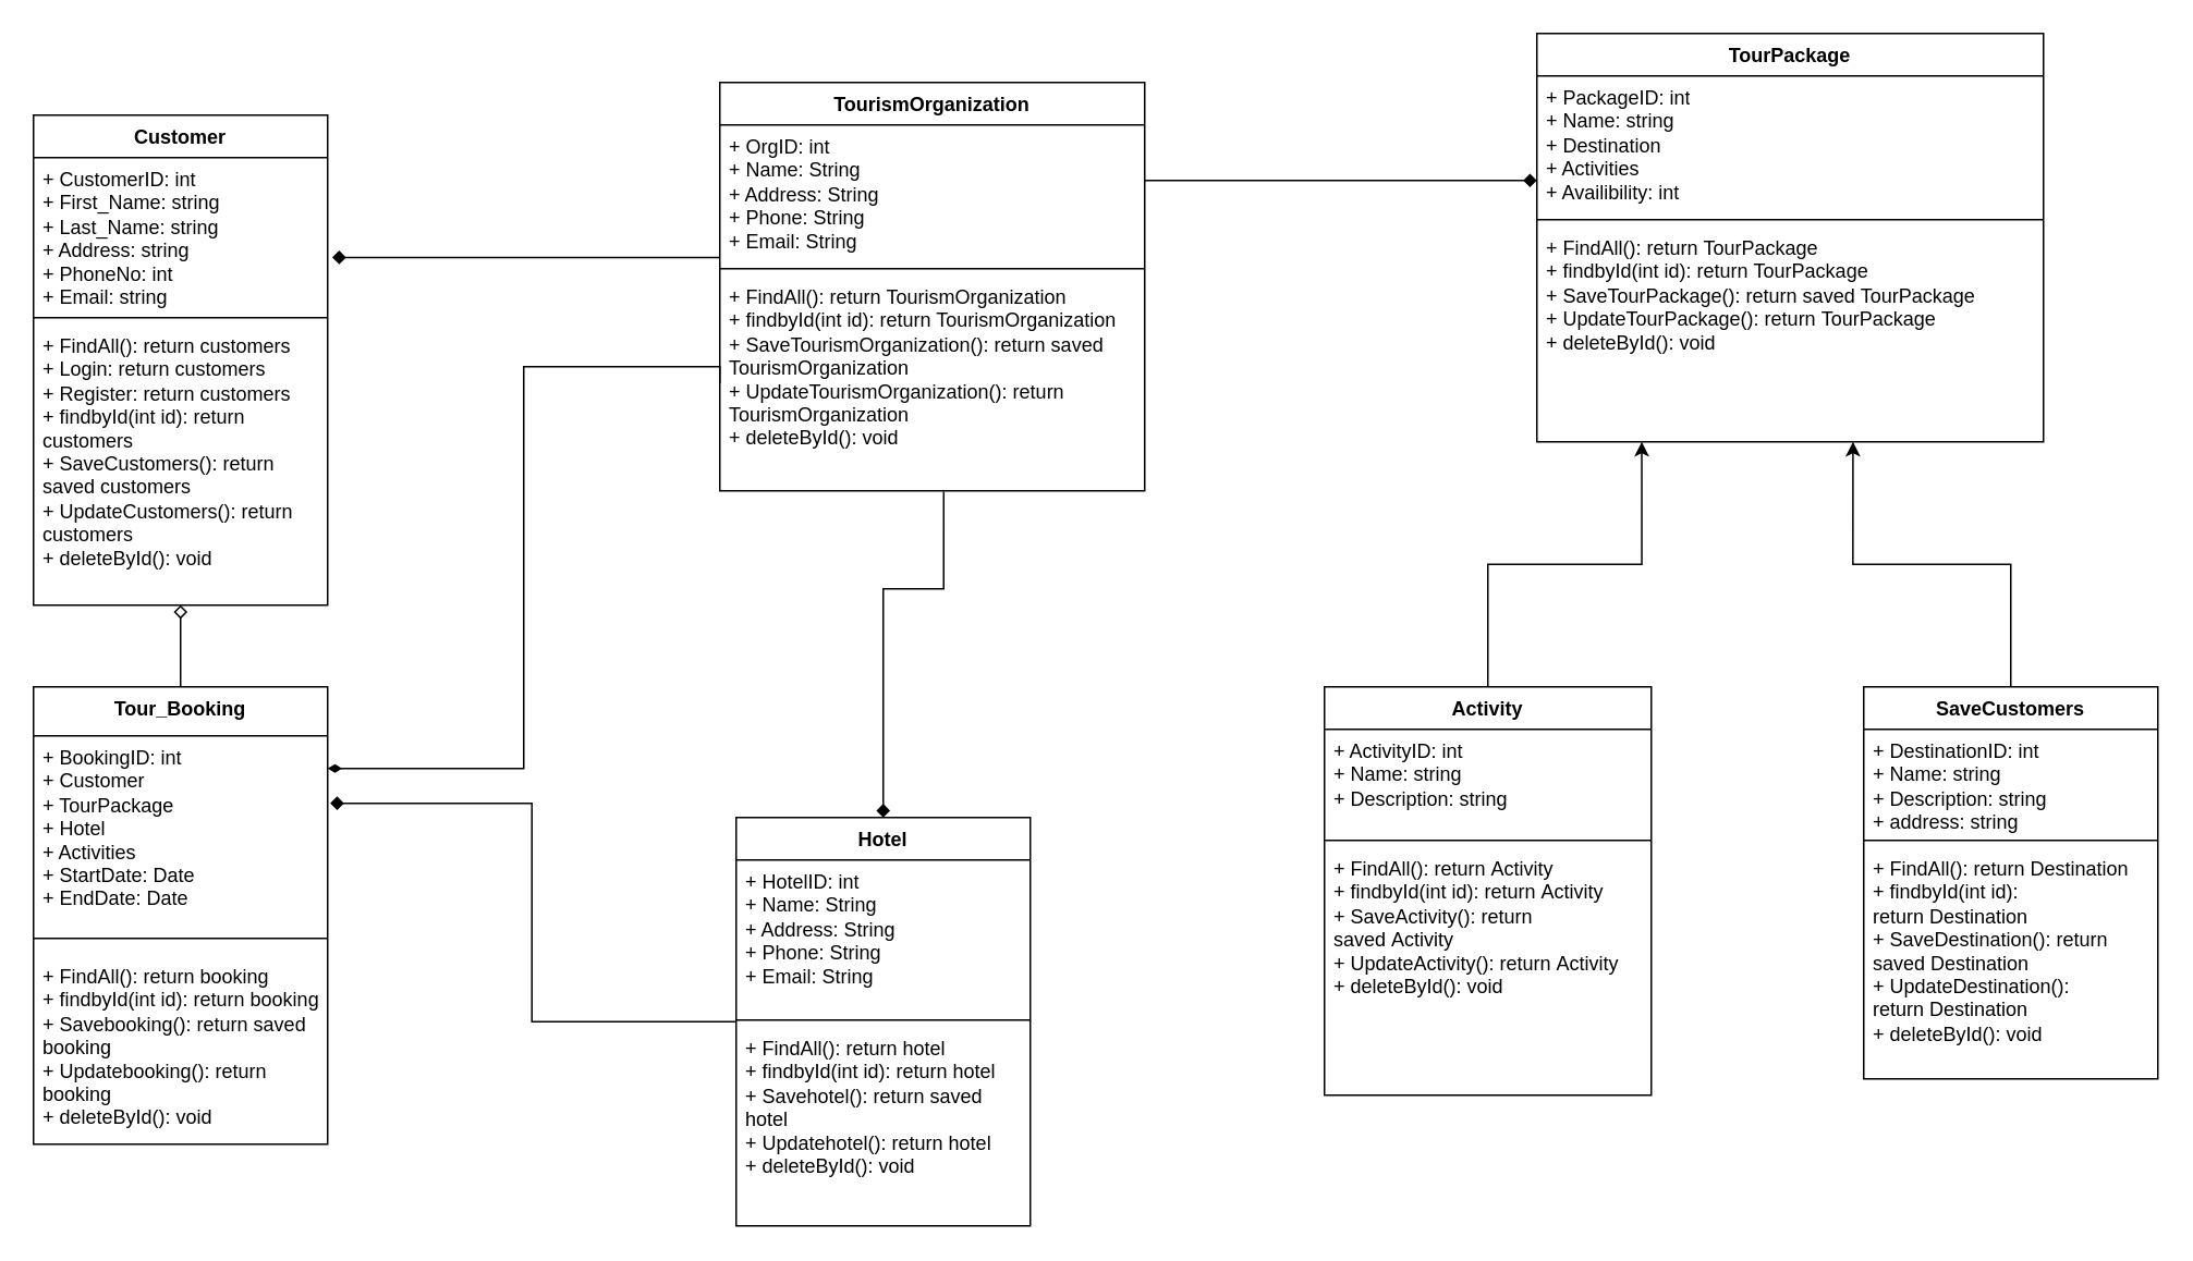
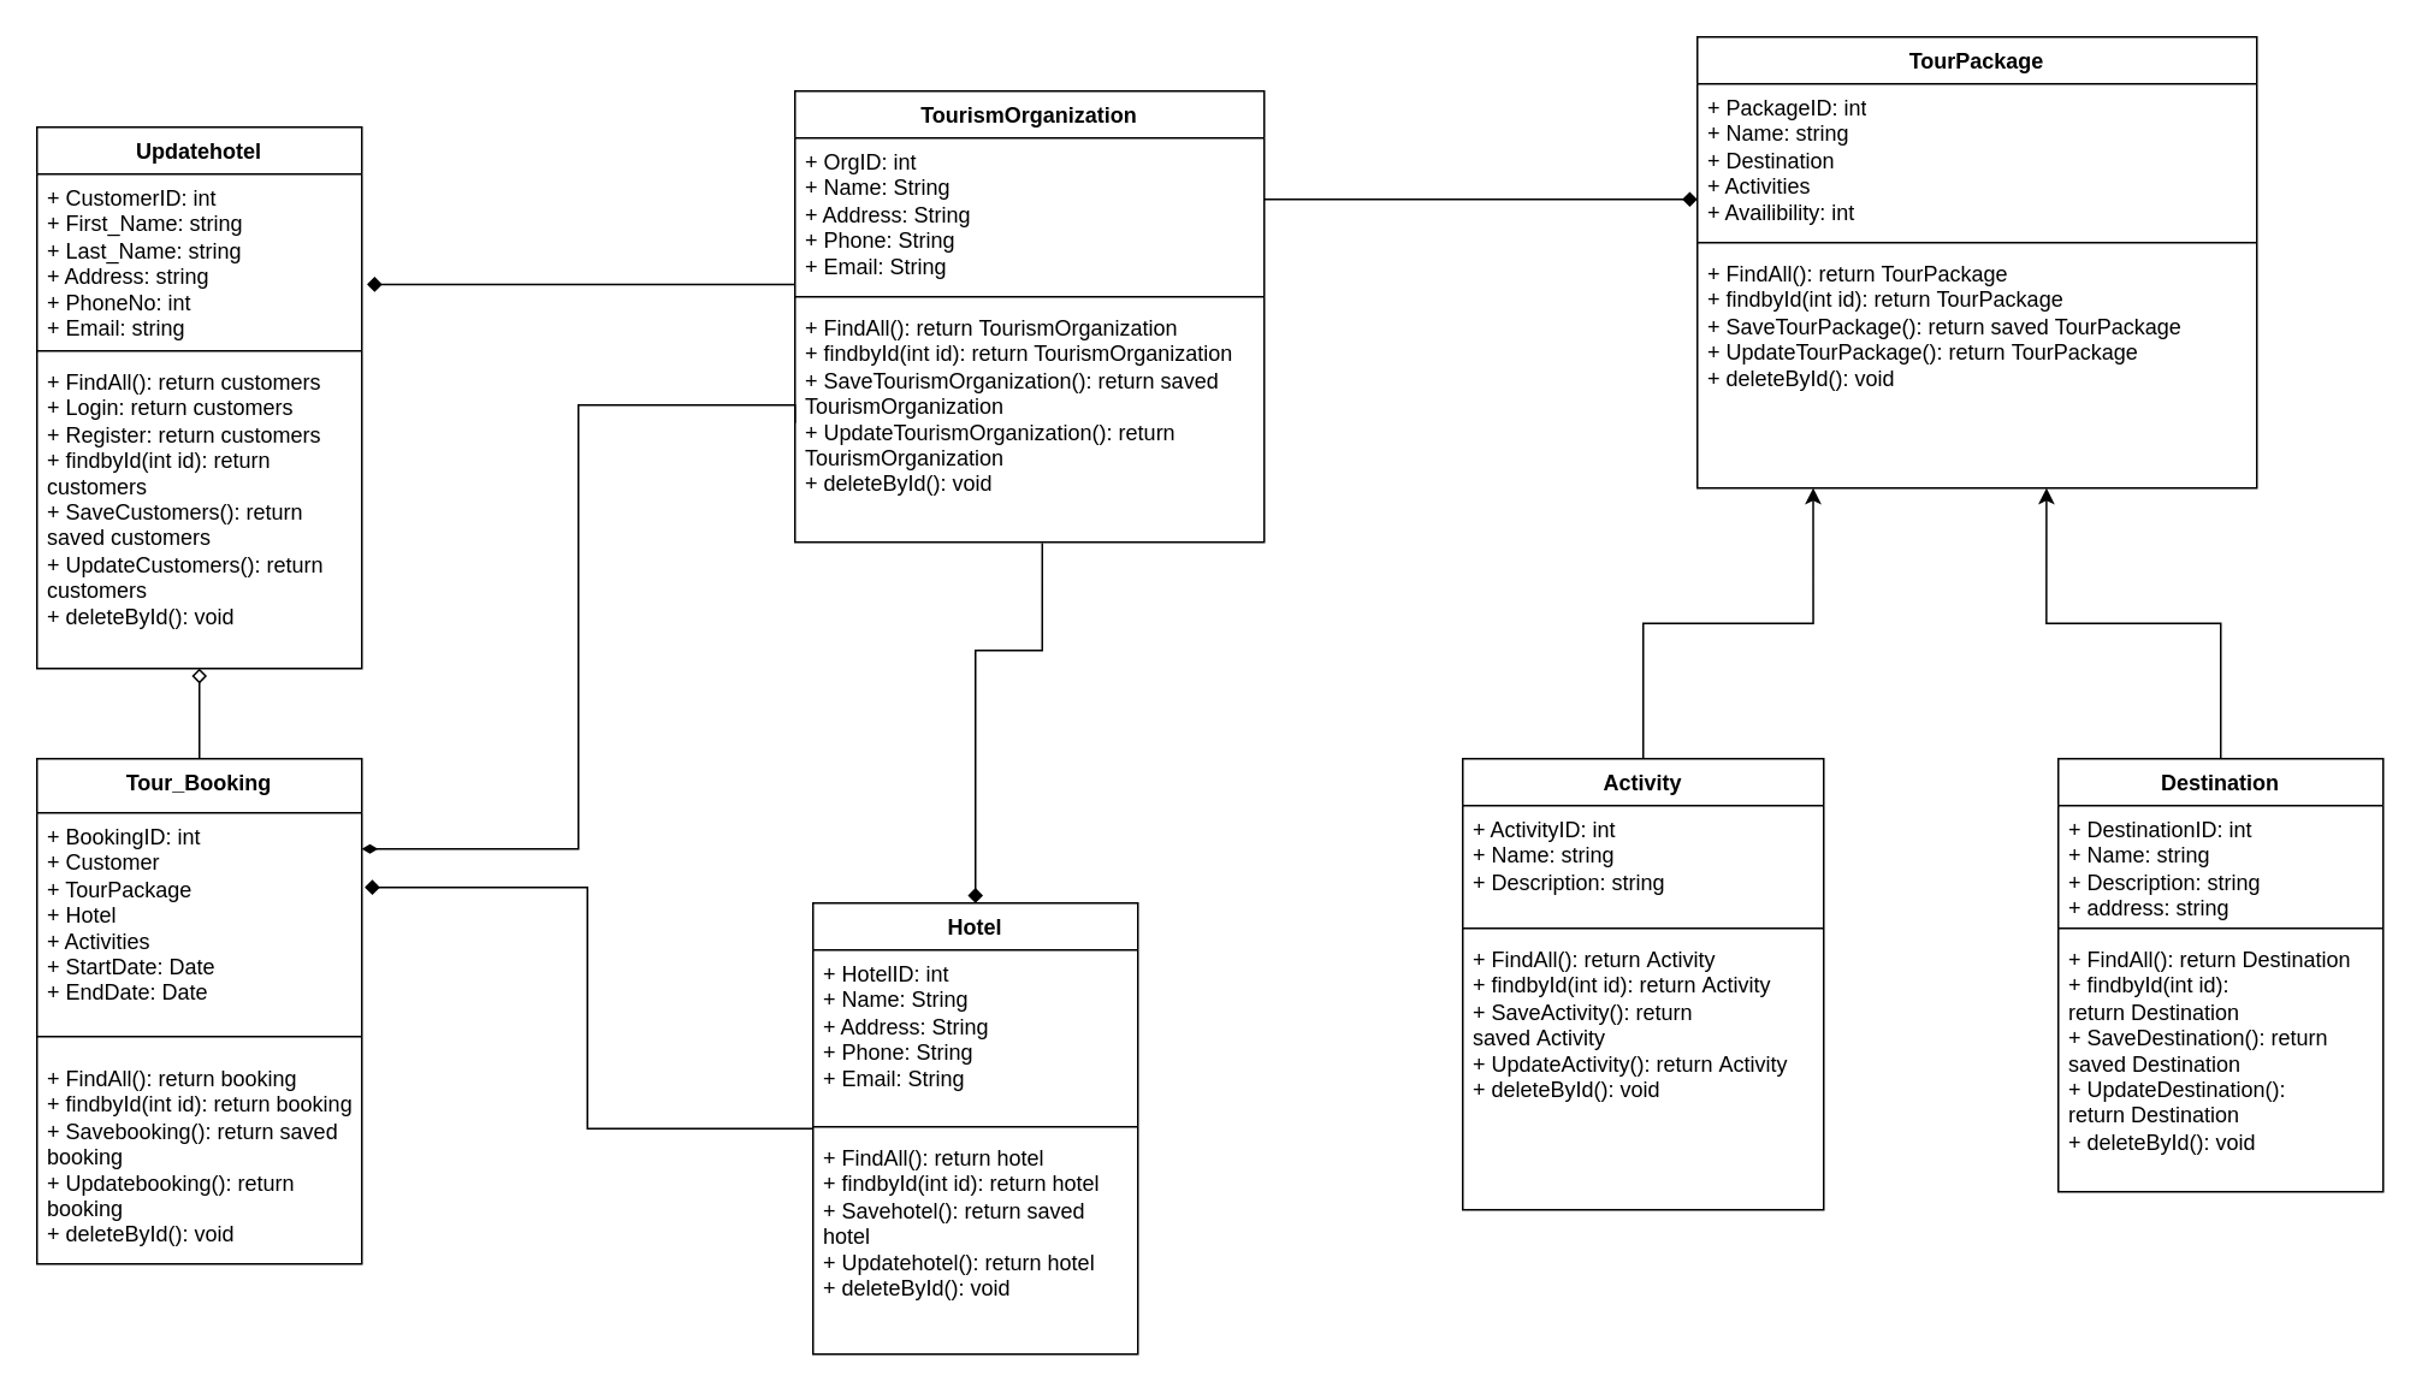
  <mxCell id="0" />
  <mxCell id="1" parent="0" />
- <mxCell id="2" value="Customer" style="swimlane;fontStyle=1;align=center;verticalAlign=top;childLayout=stackLayout;horizontal=1;startSize=26;horizontalStack=0;resizeParent=1;resizeParentMax=0;resizeLast=0;collapsible=1;marginBottom=0;whiteSpace=wrap;html=1;" parent="1" vertex="1"><mxGeometry x="20" y="70" width="180" height="300" as="geometry"><mxRectangle x="100" y="80" width="100" height="30" as="alternateBounds" /></mxGeometry></mxCell>
+ <mxCell id="2" value="Updatehotel" style="swimlane;fontStyle=1;align=center;verticalAlign=top;childLayout=stackLayout;horizontal=1;startSize=26;horizontalStack=0;resizeParent=1;resizeParentMax=0;resizeLast=0;collapsible=1;marginBottom=0;whiteSpace=wrap;html=1;" parent="1" vertex="1"><mxGeometry x="20" y="70" width="180" height="300" as="geometry"><mxRectangle x="100" y="80" width="100" height="30" as="alternateBounds" /></mxGeometry></mxCell>
  <mxCell id="3" value="+ CustomerID: int&lt;br&gt;+ First_Name: string&lt;br&gt;+ Last_Name: string&lt;br&gt;+ Address: string&lt;br&gt;+ PhoneNo: int&lt;br&gt;+ Email: string" style="text;strokeColor=none;fillColor=none;align=left;verticalAlign=top;spacingLeft=4;spacingRight=4;overflow=hidden;rotatable=0;points=[[0,0.5],[1,0.5]];portConstraint=eastwest;whiteSpace=wrap;html=1;" parent="2" vertex="1"><mxGeometry y="26" width="180" height="94" as="geometry" /></mxCell>
  <mxCell id="4" value="" style="line;strokeWidth=1;fillColor=none;align=left;verticalAlign=middle;spacingTop=-1;spacingLeft=3;spacingRight=3;rotatable=0;labelPosition=right;points=[];portConstraint=eastwest;strokeColor=inherit;" parent="2" vertex="1"><mxGeometry y="120" width="180" height="8" as="geometry" /></mxCell>
  <mxCell id="5" value="+ FindAll(): return customers&lt;br&gt;+ Login: return customers&lt;br&gt;+ Register: return customers&lt;br&gt;+ findbyId(int id): return customers&lt;br&gt;+ SaveCustomers(): return saved customers&lt;br&gt;+ UpdateCustomers(): return customers&lt;br&gt;+ deleteById(): void" style="text;strokeColor=none;fillColor=none;align=left;verticalAlign=top;spacingLeft=4;spacingRight=4;overflow=hidden;rotatable=0;points=[[0,0.5],[1,0.5]];portConstraint=eastwest;whiteSpace=wrap;html=1;" parent="2" vertex="1"><mxGeometry y="128" width="180" height="172" as="geometry" /></mxCell>
  <mxCell id="6" style="edgeStyle=orthogonalEdgeStyle;rounded=0;orthogonalLoop=1;jettySize=auto;html=1;entryX=0.5;entryY=1;entryDx=0;entryDy=0;entryPerimeter=0;endArrow=diamond;endFill=0;" parent="1" source="7" target="5" edge="1"><mxGeometry relative="1" as="geometry" /></mxCell>
  <mxCell id="7" value="Tour_Booking" style="swimlane;fontStyle=1;align=center;verticalAlign=top;childLayout=stackLayout;horizontal=1;startSize=30;horizontalStack=0;resizeParent=1;resizeParentMax=0;resizeLast=0;collapsible=1;marginBottom=0;whiteSpace=wrap;html=1;" parent="1" vertex="1"><mxGeometry x="20" y="420" width="180" height="280" as="geometry"><mxRectangle x="100" y="80" width="100" height="30" as="alternateBounds" /></mxGeometry></mxCell>
  <mxCell id="8" value="+ BookingID: int&lt;br&gt;+ Customer&lt;br&gt;+ TourPackage&lt;br&gt;+ Hotel&lt;br&gt;+ Activities&lt;br&gt;+ StartDate: Date&lt;br&gt;+ EndDate: Date" style="text;strokeColor=none;fillColor=none;align=left;verticalAlign=top;spacingLeft=4;spacingRight=4;overflow=hidden;rotatable=0;points=[[0,0.5],[1,0.5]];portConstraint=eastwest;whiteSpace=wrap;html=1;" parent="7" vertex="1"><mxGeometry y="30" width="180" height="114" as="geometry" /></mxCell>
  <mxCell id="9" value="" style="line;strokeWidth=1;fillColor=none;align=left;verticalAlign=middle;spacingTop=-1;spacingLeft=3;spacingRight=3;rotatable=0;labelPosition=right;points=[];portConstraint=eastwest;strokeColor=inherit;" parent="7" vertex="1"><mxGeometry y="144" width="180" height="20" as="geometry" /></mxCell>
  <mxCell id="10" value="+ FindAll(): return booking&lt;br style=&quot;border-color: var(--border-color);&quot;&gt;+ findbyId(int id): return booking&lt;br style=&quot;border-color: var(--border-color);&quot;&gt;+ Savebooking(): return saved booking&lt;br style=&quot;border-color: var(--border-color);&quot;&gt;+ Updatebooking(): return booking&lt;br style=&quot;border-color: var(--border-color);&quot;&gt;+ deleteById(): void" style="text;strokeColor=none;fillColor=none;align=left;verticalAlign=top;spacingLeft=4;spacingRight=4;overflow=hidden;rotatable=0;points=[[0,0.5],[1,0.5]];portConstraint=eastwest;whiteSpace=wrap;html=1;" parent="7" vertex="1"><mxGeometry y="164" width="180" height="116" as="geometry" /></mxCell>
  <mxCell id="11" style="edgeStyle=orthogonalEdgeStyle;rounded=0;orthogonalLoop=1;jettySize=auto;html=1;entryX=1.009;entryY=0.362;entryDx=0;entryDy=0;entryPerimeter=0;endArrow=diamond;endFill=1;" parent="1" source="12" edge="1" target="8"><mxGeometry relative="1" as="geometry"><mxPoint x="200" y="479" as="targetPoint" /></mxGeometry></mxCell>
  <mxCell id="12" value="Hotel" style="swimlane;fontStyle=1;align=center;verticalAlign=top;childLayout=stackLayout;horizontal=1;startSize=26;horizontalStack=0;resizeParent=1;resizeParentMax=0;resizeLast=0;collapsible=1;marginBottom=0;whiteSpace=wrap;html=1;" parent="1" vertex="1"><mxGeometry x="450" y="500" width="180" height="250" as="geometry"><mxRectangle x="100" y="80" width="100" height="30" as="alternateBounds" /></mxGeometry></mxCell>
  <mxCell id="13" value="+ HotelID: int&lt;br&gt;+ Name: String&lt;br&gt;+ Address: String&lt;br&gt;+ Phone: String&lt;br&gt;+ Email: String&lt;br&gt;" style="text;strokeColor=none;fillColor=none;align=left;verticalAlign=top;spacingLeft=4;spacingRight=4;overflow=hidden;rotatable=0;points=[[0,0.5],[1,0.5]];portConstraint=eastwest;whiteSpace=wrap;html=1;" parent="12" vertex="1"><mxGeometry y="26" width="180" height="94" as="geometry" /></mxCell>
  <mxCell id="14" value="" style="line;strokeWidth=1;fillColor=none;align=left;verticalAlign=middle;spacingTop=-1;spacingLeft=3;spacingRight=3;rotatable=0;labelPosition=right;points=[];portConstraint=eastwest;strokeColor=inherit;" parent="12" vertex="1"><mxGeometry y="120" width="180" height="8" as="geometry" /></mxCell>
  <mxCell id="15" value="+ FindAll(): return hotel&lt;br style=&quot;border-color: var(--border-color);&quot;&gt;+ findbyId(int id): return hotel&lt;br style=&quot;border-color: var(--border-color);&quot;&gt;+ Savehotel(): return saved hotel&lt;br style=&quot;border-color: var(--border-color);&quot;&gt;+ Updatehotel(): return hotel&lt;br style=&quot;border-color: var(--border-color);&quot;&gt;+ deleteById(): void" style="text;strokeColor=none;fillColor=none;align=left;verticalAlign=top;spacingLeft=4;spacingRight=4;overflow=hidden;rotatable=0;points=[[0,0.5],[1,0.5]];portConstraint=eastwest;whiteSpace=wrap;html=1;" parent="12" vertex="1"><mxGeometry y="128" width="180" height="122" as="geometry" /></mxCell>
  <mxCell id="16" style="edgeStyle=orthogonalEdgeStyle;rounded=0;orthogonalLoop=1;jettySize=auto;html=1;entryX=1.016;entryY=0.65;entryDx=0;entryDy=0;entryPerimeter=0;endArrow=diamond;endFill=1;" parent="1" source="19" target="3" edge="1"><mxGeometry relative="1" as="geometry"><Array as="points"><mxPoint x="490" y="157" /><mxPoint x="490" y="157" /></Array></mxGeometry></mxCell>
  <mxCell id="17" style="edgeStyle=orthogonalEdgeStyle;rounded=0;orthogonalLoop=1;jettySize=auto;html=1;exitX=0;exitY=0.5;exitDx=0;exitDy=0;endArrow=diamondThin;endFill=1;" parent="1" source="22" edge="1"><mxGeometry relative="1" as="geometry"><mxPoint x="200" y="470" as="targetPoint" /><Array as="points"><mxPoint x="320" y="224" /><mxPoint x="320" y="470" /><mxPoint x="200" y="470" /></Array></mxGeometry></mxCell>
  <mxCell id="18" style="edgeStyle=orthogonalEdgeStyle;rounded=0;orthogonalLoop=1;jettySize=auto;html=1;entryX=0.5;entryY=0;entryDx=0;entryDy=0;endArrow=diamond;endFill=1;exitX=0.527;exitY=1.004;exitDx=0;exitDy=0;exitPerimeter=0;" parent="1" source="22" target="12" edge="1"><mxGeometry relative="1" as="geometry"><Array as="points"><mxPoint x="577" y="360" /><mxPoint x="540" y="360" /></Array><mxPoint x="670" y="340" as="sourcePoint" /></mxGeometry></mxCell>
  <mxCell id="19" value="TourismOrganization" style="swimlane;fontStyle=1;align=center;verticalAlign=top;childLayout=stackLayout;horizontal=1;startSize=26;horizontalStack=0;resizeParent=1;resizeParentMax=0;resizeLast=0;collapsible=1;marginBottom=0;whiteSpace=wrap;html=1;" parent="1" vertex="1"><mxGeometry x="440" y="50" width="260" height="250" as="geometry"><mxRectangle x="100" y="80" width="100" height="30" as="alternateBounds" /></mxGeometry></mxCell>
  <mxCell id="20" value="+ OrgID: int&lt;br style=&quot;border-color: var(--border-color);&quot;&gt;+ Name: String&lt;br style=&quot;border-color: var(--border-color);&quot;&gt;+ Address: String&lt;br style=&quot;border-color: var(--border-color);&quot;&gt;+ Phone: String&lt;br style=&quot;border-color: var(--border-color);&quot;&gt;+ Email: String" style="text;strokeColor=none;fillColor=none;align=left;verticalAlign=top;spacingLeft=4;spacingRight=4;overflow=hidden;rotatable=0;points=[[0,0.5],[1,0.5]];portConstraint=eastwest;whiteSpace=wrap;html=1;" parent="19" vertex="1"><mxGeometry y="26" width="260" height="84" as="geometry" /></mxCell>
  <mxCell id="21" value="" style="line;strokeWidth=1;fillColor=none;align=left;verticalAlign=middle;spacingTop=-1;spacingLeft=3;spacingRight=3;rotatable=0;labelPosition=right;points=[];portConstraint=eastwest;strokeColor=inherit;" parent="19" vertex="1"><mxGeometry y="110" width="260" height="8" as="geometry" /></mxCell>
  <mxCell id="22" value="+ FindAll(): return&amp;nbsp;TourismOrganization&lt;br style=&quot;border-color: var(--border-color);&quot;&gt;+ findbyId(int id): return TourismOrganization&lt;br style=&quot;border-color: var(--border-color);&quot;&gt;+ SaveTourismOrganization(): return saved TourismOrganization&lt;br style=&quot;border-color: var(--border-color);&quot;&gt;+ UpdateTourismOrganization(): return TourismOrganization&lt;br style=&quot;border-color: var(--border-color);&quot;&gt;+ deleteById(): void" style="text;strokeColor=none;fillColor=none;align=left;verticalAlign=top;spacingLeft=4;spacingRight=4;overflow=hidden;rotatable=0;points=[[0,0.5],[1,0.5]];portConstraint=eastwest;whiteSpace=wrap;html=1;" parent="19" vertex="1"><mxGeometry y="118" width="260" height="132" as="geometry" /></mxCell>
  <mxCell id="23" value="TourPackage" style="swimlane;fontStyle=1;align=center;verticalAlign=top;childLayout=stackLayout;horizontal=1;startSize=26;horizontalStack=0;resizeParent=1;resizeParentMax=0;resizeLast=0;collapsible=1;marginBottom=0;whiteSpace=wrap;html=1;" parent="1" vertex="1"><mxGeometry x="940" y="20" width="310" height="250" as="geometry"><mxRectangle x="100" y="80" width="100" height="30" as="alternateBounds" /></mxGeometry></mxCell>
  <mxCell id="24" value="+ PackageID: int&lt;br&gt;+ Name: string&lt;br&gt;+ Destination&lt;br&gt;+ Activities&lt;br&gt;+ Availibility: int" style="text;strokeColor=none;fillColor=none;align=left;verticalAlign=top;spacingLeft=4;spacingRight=4;overflow=hidden;rotatable=0;points=[[0,0.5],[1,0.5]];portConstraint=eastwest;whiteSpace=wrap;html=1;" parent="23" vertex="1"><mxGeometry y="26" width="310" height="84" as="geometry" /></mxCell>
  <mxCell id="25" value="" style="line;strokeWidth=1;fillColor=none;align=left;verticalAlign=middle;spacingTop=-1;spacingLeft=3;spacingRight=3;rotatable=0;labelPosition=right;points=[];portConstraint=eastwest;strokeColor=inherit;" parent="23" vertex="1"><mxGeometry y="110" width="310" height="8" as="geometry" /></mxCell>
  <mxCell id="26" value="+ FindAll(): return&amp;nbsp;TourPackage&lt;br style=&quot;border-color: var(--border-color);&quot;&gt;+ findbyId(int id): return&amp;nbsp;TourPackage&lt;br style=&quot;border-color: var(--border-color);&quot;&gt;+ SaveTourPackage(): return saved&amp;nbsp;TourPackage&lt;br style=&quot;border-color: var(--border-color);&quot;&gt;+ UpdateTourPackage(): return&amp;nbsp;TourPackage&lt;br style=&quot;border-color: var(--border-color);&quot;&gt;+ deleteById(): void" style="text;strokeColor=none;fillColor=none;align=left;verticalAlign=top;spacingLeft=4;spacingRight=4;overflow=hidden;rotatable=0;points=[[0,0.5],[1,0.5]];portConstraint=eastwest;whiteSpace=wrap;html=1;" parent="23" vertex="1"><mxGeometry y="118" width="310" height="132" as="geometry" /></mxCell>
  <mxCell id="27" style="edgeStyle=orthogonalEdgeStyle;rounded=0;orthogonalLoop=1;jettySize=auto;html=1;entryX=0.207;entryY=1;entryDx=0;entryDy=0;entryPerimeter=0;" parent="1" source="28" target="26" edge="1"><mxGeometry relative="1" as="geometry" /></mxCell>
  <mxCell id="28" value="Activity" style="swimlane;fontStyle=1;align=center;verticalAlign=top;childLayout=stackLayout;horizontal=1;startSize=26;horizontalStack=0;resizeParent=1;resizeParentMax=0;resizeLast=0;collapsible=1;marginBottom=0;whiteSpace=wrap;html=1;" parent="1" vertex="1"><mxGeometry x="810" y="420" width="200" height="250" as="geometry"><mxRectangle x="100" y="80" width="100" height="30" as="alternateBounds" /></mxGeometry></mxCell>
  <mxCell id="29" value="+ ActivityID: int&lt;br&gt;+ Name: string&lt;br&gt;+ Description: string&lt;br&gt;" style="text;strokeColor=none;fillColor=none;align=left;verticalAlign=top;spacingLeft=4;spacingRight=4;overflow=hidden;rotatable=0;points=[[0,0.5],[1,0.5]];portConstraint=eastwest;whiteSpace=wrap;html=1;" parent="28" vertex="1"><mxGeometry y="26" width="200" height="64" as="geometry" /></mxCell>
  <mxCell id="30" value="" style="line;strokeWidth=1;fillColor=none;align=left;verticalAlign=middle;spacingTop=-1;spacingLeft=3;spacingRight=3;rotatable=0;labelPosition=right;points=[];portConstraint=eastwest;strokeColor=inherit;" parent="28" vertex="1"><mxGeometry y="90" width="200" height="8" as="geometry" /></mxCell>
  <mxCell id="31" value="+ FindAll(): return&amp;nbsp;Activity&lt;br style=&quot;border-color: var(--border-color);&quot;&gt;+ findbyId(int id): return&amp;nbsp;Activity&lt;br style=&quot;border-color: var(--border-color);&quot;&gt;+ SaveActivity(): return saved&amp;nbsp;Activity&lt;br style=&quot;border-color: var(--border-color);&quot;&gt;+ UpdateActivity(): return&amp;nbsp;Activity&lt;br style=&quot;border-color: var(--border-color);&quot;&gt;+ deleteById(): void" style="text;strokeColor=none;fillColor=none;align=left;verticalAlign=top;spacingLeft=4;spacingRight=4;overflow=hidden;rotatable=0;points=[[0,0.5],[1,0.5]];portConstraint=eastwest;whiteSpace=wrap;html=1;" parent="28" vertex="1"><mxGeometry y="98" width="200" height="152" as="geometry" /></mxCell>
  <mxCell id="32" style="edgeStyle=orthogonalEdgeStyle;rounded=0;orthogonalLoop=1;jettySize=auto;html=1;entryX=0.624;entryY=1;entryDx=0;entryDy=0;entryPerimeter=0;" parent="1" source="33" target="26" edge="1"><mxGeometry relative="1" as="geometry" /></mxCell>
- <mxCell id="33" value="SaveCustomers" style="swimlane;fontStyle=1;align=center;verticalAlign=top;childLayout=stackLayout;horizontal=1;startSize=26;horizontalStack=0;resizeParent=1;resizeParentMax=0;resizeLast=0;collapsible=1;marginBottom=0;whiteSpace=wrap;html=1;" parent="1" vertex="1"><mxGeometry x="1140" y="420" width="180" height="240" as="geometry"><mxRectangle x="100" y="80" width="100" height="30" as="alternateBounds" /></mxGeometry></mxCell>
+ <mxCell id="33" value="Destination" style="swimlane;fontStyle=1;align=center;verticalAlign=top;childLayout=stackLayout;horizontal=1;startSize=26;horizontalStack=0;resizeParent=1;resizeParentMax=0;resizeLast=0;collapsible=1;marginBottom=0;whiteSpace=wrap;html=1;" parent="1" vertex="1"><mxGeometry x="1140" y="420" width="180" height="240" as="geometry"><mxRectangle x="100" y="80" width="100" height="30" as="alternateBounds" /></mxGeometry></mxCell>
  <mxCell id="34" value="+ DestinationID: int&lt;br&gt;+ Name: string&lt;br&gt;+ Description: string&lt;br&gt;+ address: string" style="text;strokeColor=none;fillColor=none;align=left;verticalAlign=top;spacingLeft=4;spacingRight=4;overflow=hidden;rotatable=0;points=[[0,0.5],[1,0.5]];portConstraint=eastwest;whiteSpace=wrap;html=1;" parent="33" vertex="1"><mxGeometry y="26" width="180" height="64" as="geometry" /></mxCell>
  <mxCell id="35" value="" style="line;strokeWidth=1;fillColor=none;align=left;verticalAlign=middle;spacingTop=-1;spacingLeft=3;spacingRight=3;rotatable=0;labelPosition=right;points=[];portConstraint=eastwest;strokeColor=inherit;" parent="33" vertex="1"><mxGeometry y="90" width="180" height="8" as="geometry" /></mxCell>
  <mxCell id="36" value="+ FindAll(): return&amp;nbsp;Destination&lt;br style=&quot;border-color: var(--border-color);&quot;&gt;+ findbyId(int id): return&amp;nbsp;Destination&lt;br style=&quot;border-color: var(--border-color);&quot;&gt;+ SaveDestination(): return saved&amp;nbsp;Destination&lt;br style=&quot;border-color: var(--border-color);&quot;&gt;+ UpdateDestination(): return&amp;nbsp;Destination&lt;br style=&quot;border-color: var(--border-color);&quot;&gt;+ deleteById(): void" style="text;strokeColor=none;fillColor=none;align=left;verticalAlign=top;spacingLeft=4;spacingRight=4;overflow=hidden;rotatable=0;points=[[0,0.5],[1,0.5]];portConstraint=eastwest;whiteSpace=wrap;html=1;" parent="33" vertex="1"><mxGeometry y="98" width="180" height="142" as="geometry" /></mxCell>
  <mxCell id="37" style="edgeStyle=orthogonalEdgeStyle;rounded=0;orthogonalLoop=1;jettySize=auto;html=1;entryX=0;entryY=0.762;entryDx=0;entryDy=0;entryPerimeter=0;endArrow=diamond;endFill=1;" parent="1" source="20" target="24" edge="1"><mxGeometry relative="1" as="geometry"><Array as="points"><mxPoint x="810" y="110" /><mxPoint x="810" y="110" /></Array></mxGeometry></mxCell>
